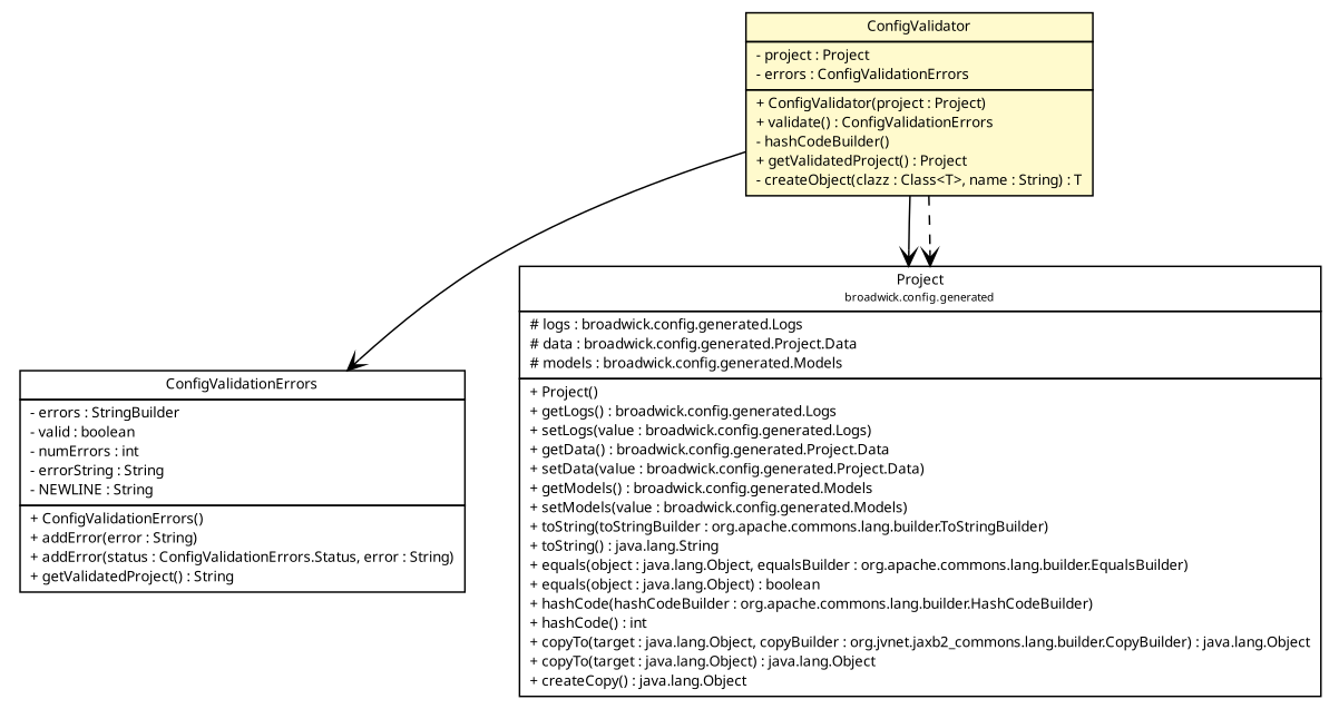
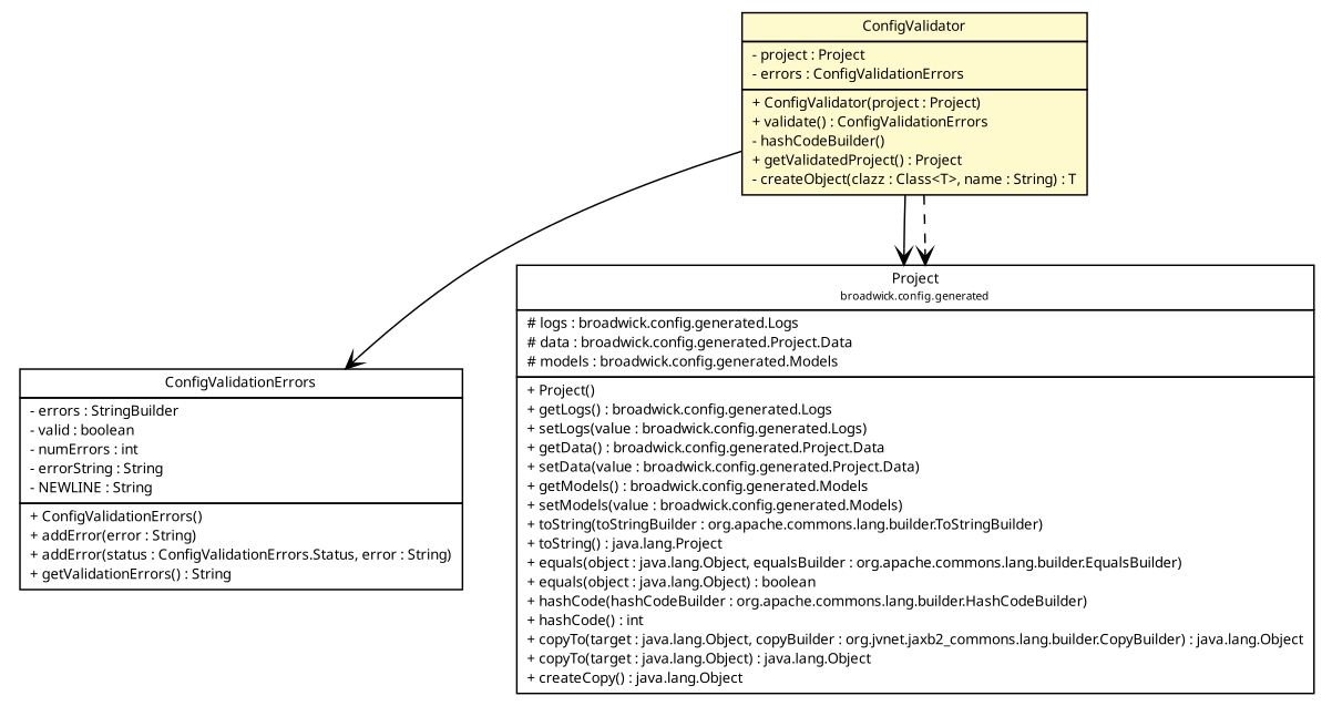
  digraph {
    nodesep=0.25
    ranksep=0.5
    node [fontcolor=black fontname="Trebuchet MS" fontsize=9.0 shape=plaintext]
    edge [arrowhead=open color=black fontcolor=black fontname="Trebuchet MS" fontsize=10.0 headport=p labelfontname="Trebuchet MS" labelfontsize=10 tailport=p]
    n1 [label=<<table title="broadwick.config.ConfigValidator" border="0" cellborder="1" cellspacing="0" cellpadding="2" port="p" bgcolor="lemonChiffon" href="./ConfigValidator.html"> 		<tr><td><table border="0" cellspacing="0" cellpadding="1"> <tr><td align="center" balign="center"><font face="Trebuchet MS"> ConfigValidator </font></td></tr> 		</table></td></tr> 		<tr><td><table border="0" cellspacing="0" cellpadding="1"> <tr><td align="left" balign="left"> - project : Project </td></tr> <tr><td align="left" balign="left"> - errors : ConfigValidationErrors </td></tr> 		</table></td></tr> 		<tr><td><table border="0" cellspacing="0" cellpadding="1"> <tr><td align="left" balign="left"> + ConfigValidator(project : Project) </td></tr> <tr><td align="left" balign="left"> + validate() : ConfigValidationErrors </td></tr> <tr><td align="left" balign="left"> - hashCodeBuilder() </td></tr> <tr><td align="left" balign="left"> + getValidatedProject() : Project </td></tr> <tr><td align="left" balign="left"> - createObject(clazz : Class&lt;T&gt;, name : String) : T </td></tr> 		</table></td></tr> 		</table>>]
-   n2 [label=<<table title="broadwick.config.ConfigValidationErrors" border="0" cellborder="1" cellspacing="0" cellpadding="2" port="p" href="./ConfigValidationErrors.html"> 		<tr><td><table border="0" cellspacing="0" cellpadding="1"> <tr><td align="center" balign="center"><font face="Trebuchet MS"> ConfigValidationErrors </font></td></tr> 		</table></td></tr> 		<tr><td><table border="0" cellspacing="0" cellpadding="1"> <tr><td align="left" balign="left"> - errors : StringBuilder </td></tr> <tr><td align="left" balign="left"> - valid : boolean </td></tr> <tr><td align="left" balign="left"> - numErrors : int </td></tr> <tr><td align="left" balign="left"> - errorString : String </td></tr> <tr><td align="left" balign="left"> - NEWLINE : String </td></tr> 		</table></td></tr> 		<tr><td><table border="0" cellspacing="0" cellpadding="1"> <tr><td align="left" balign="left"> + ConfigValidationErrors() </td></tr> <tr><td align="left" balign="left"> + addError(error : String) </td></tr> <tr><td align="left" balign="left"> + addError(status : ConfigValidationErrors.Status, error : String) </td></tr> <tr><td align="left" balign="left"> + getValidatedProject() : String </td></tr> 		</table></td></tr> 		</table>>]
-   n3 [label=<<table title="broadwick.config.generated.Project" border="0" cellborder="1" cellspacing="0" cellpadding="2" port="p" href="./generated/Project.html"> 		<tr><td><table border="0" cellspacing="0" cellpadding="1"> <tr><td align="center" balign="center"><font face="Trebuchet MS"> Project </font></td></tr> <tr><td align="center" balign="center"><font face="Trebuchet MS" point-size="7.0"> broadwick.config.generated </font></td></tr> 		</table></td></tr> 		<tr><td><table border="0" cellspacing="0" cellpadding="1"> <tr><td align="left" balign="left"> # logs : broadwick.config.generated.Logs </td></tr> <tr><td align="left" balign="left"> # data : broadwick.config.generated.Project.Data </td></tr> <tr><td align="left" balign="left"> # models : broadwick.config.generated.Models </td></tr> 		</table></td></tr> 		<tr><td><table border="0" cellspacing="0" cellpadding="1"> <tr><td align="left" balign="left"> + Project() </td></tr> <tr><td align="left" balign="left"> + getLogs() : broadwick.config.generated.Logs </td></tr> <tr><td align="left" balign="left"> + setLogs(value : broadwick.config.generated.Logs) </td></tr> <tr><td align="left" balign="left"> + getData() : broadwick.config.generated.Project.Data </td></tr> <tr><td align="left" balign="left"> + setData(value : broadwick.config.generated.Project.Data) </td></tr> <tr><td align="left" balign="left"> + getModels() : broadwick.config.generated.Models </td></tr> <tr><td align="left" balign="left"> + setModels(value : broadwick.config.generated.Models) </td></tr> <tr><td align="left" balign="left"> + toString(toStringBuilder : org.apache.commons.lang.builder.ToStringBuilder) </td></tr> <tr><td align="left" balign="left"> + toString() : java.lang.String </td></tr> <tr><td align="left" balign="left"> + equals(object : java.lang.Object, equalsBuilder : org.apache.commons.lang.builder.EqualsBuilder) </td></tr> <tr><td align="left" balign="left"> + equals(object : java.lang.Object) : boolean </td></tr> <tr><td align="left" balign="left"> + hashCode(hashCodeBuilder : org.apache.commons.lang.builder.HashCodeBuilder) </td></tr> <tr><td align="left" balign="left"> + hashCode() : int </td></tr> <tr><td align="left" balign="left"> + copyTo(target : java.lang.Object, copyBuilder : org.jvnet.jaxb2_commons.lang.builder.CopyBuilder) : java.lang.Object </td></tr> <tr><td align="left" balign="left"> + copyTo(target : java.lang.Object) : java.lang.Object </td></tr> <tr><td align="left" balign="left"> + createCopy() : java.lang.Object </td></tr> 		</table></td></tr> 		</table>>]
+   n2 [label=<<table title="broadwick.config.ConfigValidationErrors" border="0" cellborder="1" cellspacing="0" cellpadding="2" port="p" href="./ConfigValidationErrors.html"> 		<tr><td><table border="0" cellspacing="0" cellpadding="1"> <tr><td align="center" balign="center"><font face="Trebuchet MS"> ConfigValidationErrors </font></td></tr> 		</table></td></tr> 		<tr><td><table border="0" cellspacing="0" cellpadding="1"> <tr><td align="left" balign="left"> - errors : StringBuilder </td></tr> <tr><td align="left" balign="left"> - valid : boolean </td></tr> <tr><td align="left" balign="left"> - numErrors : int </td></tr> <tr><td align="left" balign="left"> - errorString : String </td></tr> <tr><td align="left" balign="left"> - NEWLINE : String </td></tr> 		</table></td></tr> 		<tr><td><table border="0" cellspacing="0" cellpadding="1"> <tr><td align="left" balign="left"> + ConfigValidationErrors() </td></tr> <tr><td align="left" balign="left"> + addError(error : String) </td></tr> <tr><td align="left" balign="left"> + addError(status : ConfigValidationErrors.Status, error : String) </td></tr> <tr><td align="left" balign="left"> + getValidationErrors() : String </td></tr> 		</table></td></tr> 		</table>>]
+   n3 [label=<<table title="broadwick.config.generated.Project" border="0" cellborder="1" cellspacing="0" cellpadding="2" port="p" href="./generated/Project.html"> 		<tr><td><table border="0" cellspacing="0" cellpadding="1"> <tr><td align="center" balign="center"><font face="Trebuchet MS"> Project </font></td></tr> <tr><td align="center" balign="center"><font face="Trebuchet MS" point-size="7.0"> broadwick.config.generated </font></td></tr> 		</table></td></tr> 		<tr><td><table border="0" cellspacing="0" cellpadding="1"> <tr><td align="left" balign="left"> # logs : broadwick.config.generated.Logs </td></tr> <tr><td align="left" balign="left"> # data : broadwick.config.generated.Project.Data </td></tr> <tr><td align="left" balign="left"> # models : broadwick.config.generated.Models </td></tr> 		</table></td></tr> 		<tr><td><table border="0" cellspacing="0" cellpadding="1"> <tr><td align="left" balign="left"> + Project() </td></tr> <tr><td align="left" balign="left"> + getLogs() : broadwick.config.generated.Logs </td></tr> <tr><td align="left" balign="left"> + setLogs(value : broadwick.config.generated.Logs) </td></tr> <tr><td align="left" balign="left"> + getData() : broadwick.config.generated.Project.Data </td></tr> <tr><td align="left" balign="left"> + setData(value : broadwick.config.generated.Project.Data) </td></tr> <tr><td align="left" balign="left"> + getModels() : broadwick.config.generated.Models </td></tr> <tr><td align="left" balign="left"> + setModels(value : broadwick.config.generated.Models) </td></tr> <tr><td align="left" balign="left"> + toString(toStringBuilder : org.apache.commons.lang.builder.ToStringBuilder) </td></tr> <tr><td align="left" balign="left"> + toString() : java.lang.Project </td></tr> <tr><td align="left" balign="left"> + equals(object : java.lang.Object, equalsBuilder : org.apache.commons.lang.builder.EqualsBuilder) </td></tr> <tr><td align="left" balign="left"> + equals(object : java.lang.Object) : boolean </td></tr> <tr><td align="left" balign="left"> + hashCode(hashCodeBuilder : org.apache.commons.lang.builder.HashCodeBuilder) </td></tr> <tr><td align="left" balign="left"> + hashCode() : int </td></tr> <tr><td align="left" balign="left"> + copyTo(target : java.lang.Object, copyBuilder : org.jvnet.jaxb2_commons.lang.builder.CopyBuilder) : java.lang.Object </td></tr> <tr><td align="left" balign="left"> + copyTo(target : java.lang.Object) : java.lang.Object </td></tr> <tr><td align="left" balign="left"> + createCopy() : java.lang.Object </td></tr> 		</table></td></tr> 		</table>>]
    n1 -> n2
    n1 -> n3
    n1 -> n3 [style=dashed]
  }
